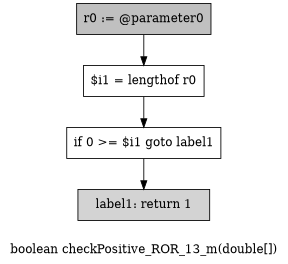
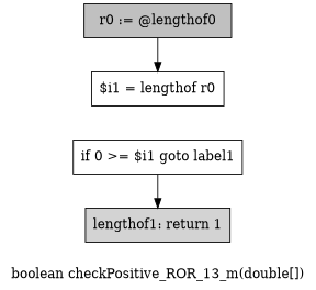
  digraph {
    label="boolean checkPositive_ROR_13_m(double[])"
    node [shape=box]
-   n1 [fillcolor=gray label="r0 := @parameter0" style=filled]
+   n1 [fillcolor=gray label="r0 := @lengthof0" style=filled]
    n2 [label="$i1 = lengthof r0"]
    n3 [label="if 0 >= $i1 goto label1"]
-   n4 [fillcolor=lightgray label="label1: return 1" style=filled]
+   n4 [fillcolor=lightgray label="lengthof1: return 1" style=filled]
    n1 -> n2
-   n2 -> n3
    n3 -> n4
  }
